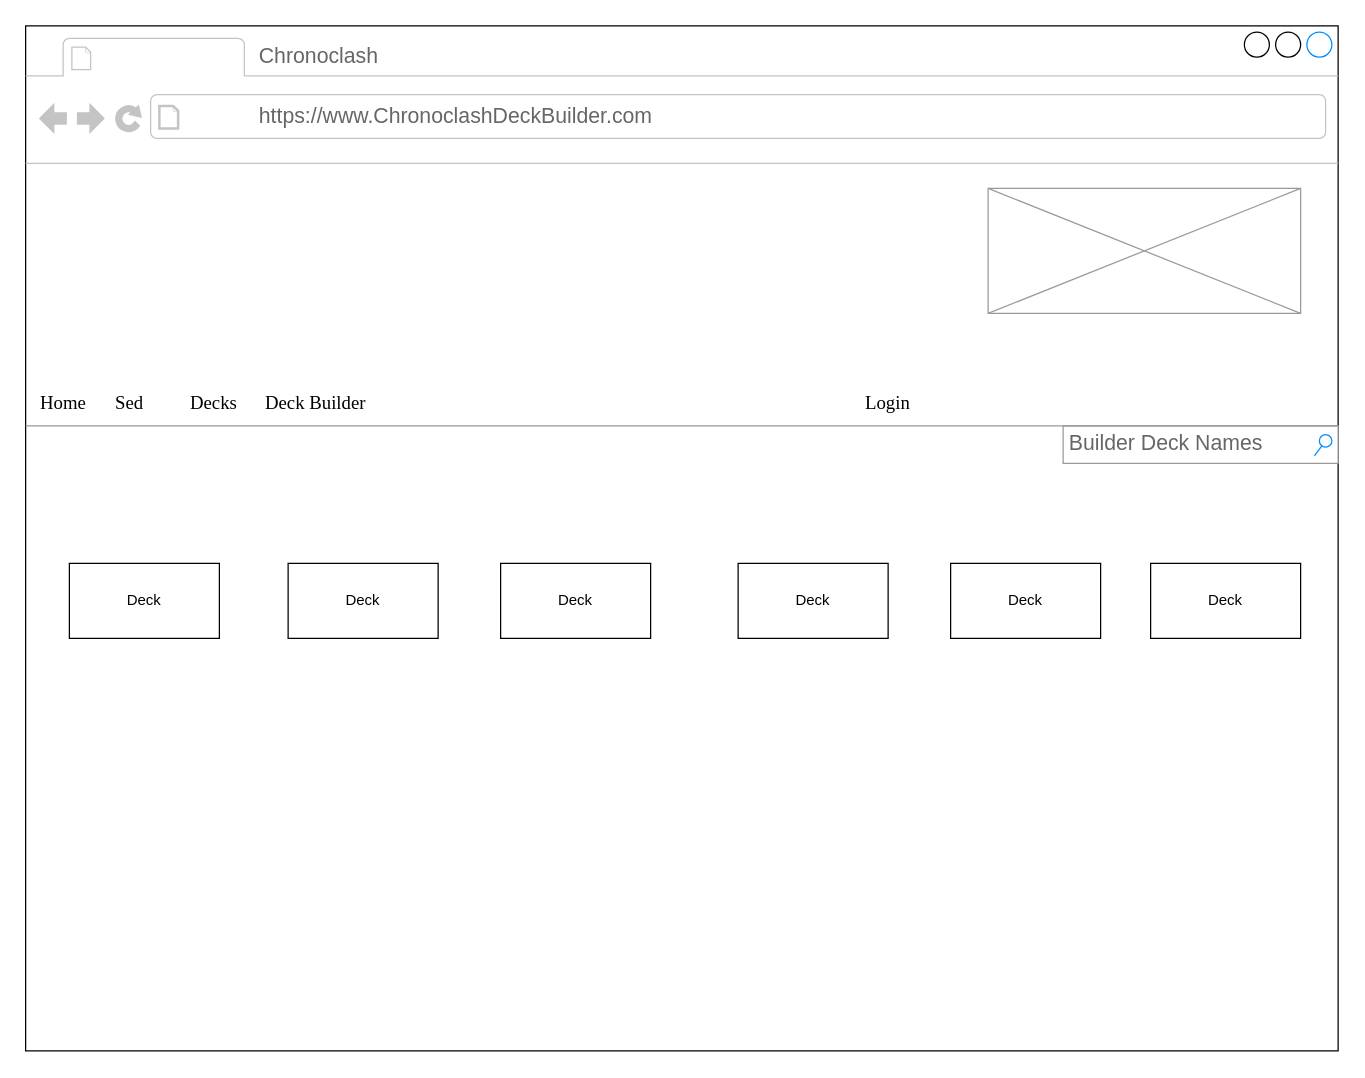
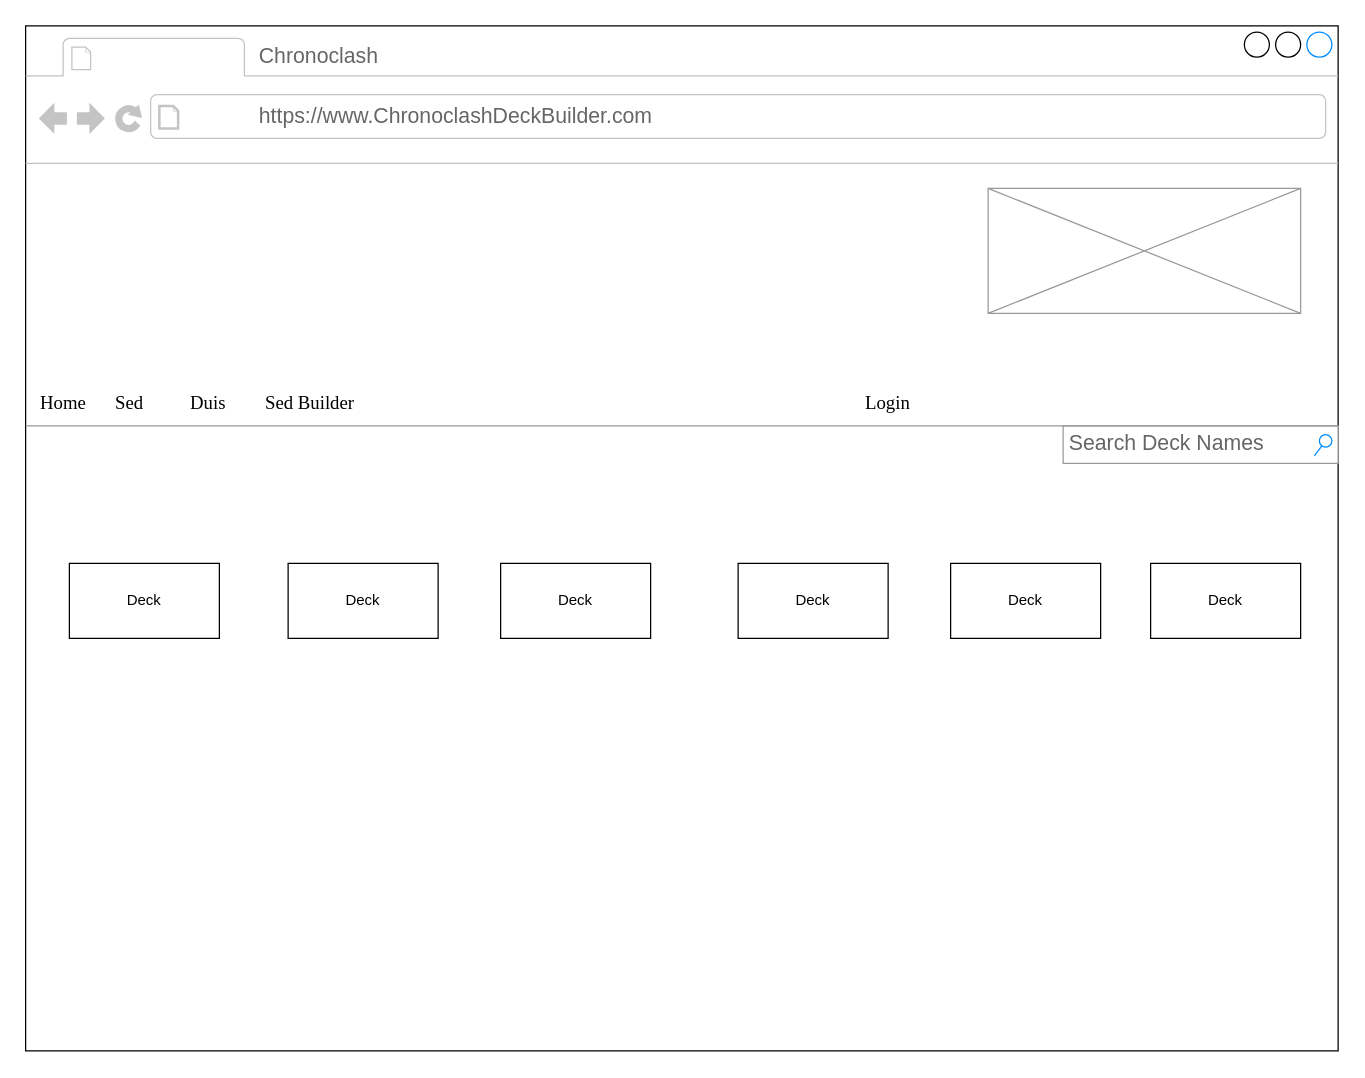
  <mxCell id="0" />
  <mxCell id="1" parent="0" />
  <mxCell id="2" value="Lorem ipsum dolor sit amet, consectetur adipisicing elit, sed do eiusmod tempor incididunt ut labore et dolore magna aliqua. Ut enim ad minim veniam, quis nostrud exercitation ullamco laboris nisi ut aliquip ex ea commodo consequat. Duis aute irure dolor in reprehenderit in voluptate velit esse cillum dolore eu fugiat nulla pariatur. Excepteur sint occaecat cupidatat non proident, sunt in culpa qui officia deserunt mollit anim id est laborum.&lt;br&gt;Sed ut perspiciatis unde omnis iste natus error sit voluptatem accusantium doloremque laudantium, totam rem aperiam, eaque ipsa quae ab illo inventore veritatis et quasi architecto beatae vitae dicta sunt explicabo.&amp;nbsp;" style="text;spacingTop=-5;whiteSpace=wrap;html=1;align=left;fontSize=12;fontFamily=Helvetica;fillColor=none;strokeColor=none;rounded=0;shadow=1;labelBackgroundColor=none;" parent="1" vertex="1"><mxGeometry x="295" y="625" width="490" height="125" as="geometry" /></mxCell>
  <mxCell id="3" value="" style="strokeWidth=1;shadow=0;dashed=0;align=center;html=1;shape=mxgraph.mockup.containers.browserWindow;rSize=0;strokeColor=#000000;mainText=,;recursiveResize=0;rounded=0;labelBackgroundColor=none;fontFamily=Verdana;fontSize=12;fontStyle=0" parent="1" vertex="1"><mxGeometry x="20" y="20" width="1050" height="820" as="geometry" /></mxCell>
  <mxCell id="4" value="Chronoclash" style="strokeWidth=1;shadow=0;dashed=0;align=center;html=1;shape=mxgraph.mockup.containers.anchor;fontSize=17;fontColor=#666666;align=left;" parent="3" vertex="1"><mxGeometry x="185" y="12" width="110" height="26" as="geometry" /></mxCell>
  <mxCell id="5" value="https://www.ChronoclashDeckBuilder.com" style="strokeWidth=1;shadow=0;dashed=0;align=center;html=1;shape=mxgraph.mockup.containers.anchor;rSize=0;fontSize=17;fontColor=#666666;align=left;" parent="3" vertex="1"><mxGeometry x="185" y="60" width="250" height="26" as="geometry" /></mxCell>
  <mxCell id="6" value="Home" style="text;html=1;points=[];align=left;verticalAlign=top;spacingTop=-4;fontSize=15;fontFamily=Verdana" parent="3" vertex="1"><mxGeometry x="10" y="290" width="50" height="30" as="geometry" /></mxCell>
  <mxCell id="7" value="&lt;font color=&quot;#000000&quot; style=&quot;font-weight: normal&quot;&gt;Sed&lt;/font&gt;" style="text;html=1;points=[];align=left;verticalAlign=top;spacingTop=-4;fontSize=15;fontFamily=Verdana;fontColor=#3333FF;fontStyle=1" parent="3" vertex="1"><mxGeometry x="70" y="290" width="50" height="30" as="geometry" /></mxCell>
- <mxCell id="8" value="Decks" style="text;html=1;points=[];align=left;verticalAlign=top;spacingTop=-4;fontSize=15;fontFamily=Verdana" parent="3" vertex="1"><mxGeometry x="130" y="290" width="50" height="30" as="geometry" /></mxCell>
- <mxCell id="9" value="Builder Deck Names" style="strokeWidth=1;shadow=0;dashed=0;align=center;html=1;shape=mxgraph.mockup.forms.searchBox;strokeColor=#999999;mainText=;strokeColor2=#008cff;fontColor=#666666;fontSize=17;align=left;spacingLeft=3;rounded=0;labelBackgroundColor=none;" parent="3" vertex="1"><mxGeometry x="830" y="320" width="220" height="30" as="geometry" /></mxCell>
+ <mxCell id="8" value="Duis" style="text;html=1;points=[];align=left;verticalAlign=top;spacingTop=-4;fontSize=15;fontFamily=Verdana" parent="3" vertex="1"><mxGeometry x="130" y="290" width="50" height="30" as="geometry" /></mxCell>
+ <mxCell id="9" value="Search Deck Names" style="strokeWidth=1;shadow=0;dashed=0;align=center;html=1;shape=mxgraph.mockup.forms.searchBox;strokeColor=#999999;mainText=;strokeColor2=#008cff;fontColor=#666666;fontSize=17;align=left;spacingLeft=3;rounded=0;labelBackgroundColor=none;" parent="3" vertex="1"><mxGeometry x="830" y="320" width="220" height="30" as="geometry" /></mxCell>
  <mxCell id="10" value="" style="verticalLabelPosition=bottom;shadow=0;dashed=0;align=center;html=1;verticalAlign=top;strokeWidth=1;shape=mxgraph.mockup.markup.line;strokeColor=#999999;rounded=0;labelBackgroundColor=none;fillColor=#ffffff;fontFamily=Verdana;fontSize=12;fontColor=#000000;" parent="3" vertex="1"><mxGeometry y="310" width="1050" height="20" as="geometry" /></mxCell>
- <mxCell id="11" value="Deck Builder&amp;nbsp;" style="text;html=1;points=[];align=left;verticalAlign=top;spacingTop=-4;fontSize=15;fontFamily=Verdana" parent="3" vertex="1"><mxGeometry x="190" y="290" width="100" height="30" as="geometry" /></mxCell>
+ <mxCell id="11" value="Sed Builder&amp;nbsp;" style="text;html=1;points=[];align=left;verticalAlign=top;spacingTop=-4;fontSize=15;fontFamily=Verdana" parent="3" vertex="1"><mxGeometry x="190" y="290" width="100" height="30" as="geometry" /></mxCell>
  <mxCell id="12" value="" style="verticalLabelPosition=bottom;shadow=0;dashed=0;align=center;html=1;verticalAlign=top;strokeWidth=1;shape=mxgraph.mockup.graphics.simpleIcon;strokeColor=#999999;fillColor=#ffffff;rounded=0;labelBackgroundColor=none;fontFamily=Verdana;fontSize=12;fontColor=#000000;" parent="3" vertex="1"><mxGeometry x="770" y="130" width="250" height="100" as="geometry" /></mxCell>
  <mxCell id="13" value="Login" style="text;html=1;points=[];align=left;verticalAlign=top;spacingTop=-4;fontSize=15;fontFamily=Verdana" parent="3" vertex="1"><mxGeometry x="670" y="290" width="50" height="30" as="geometry" /></mxCell>
  <mxCell id="14" value="Deck" style="rounded=0;whiteSpace=wrap;html=1;" parent="3" vertex="1"><mxGeometry x="380" y="430" width="120" height="60" as="geometry" /></mxCell>
  <mxCell id="15" value="Deck" style="rounded=0;whiteSpace=wrap;html=1;" parent="3" vertex="1"><mxGeometry x="35" y="430" width="120" height="60" as="geometry" /></mxCell>
  <mxCell id="16" value="Deck" style="rounded=0;whiteSpace=wrap;html=1;" parent="3" vertex="1"><mxGeometry x="210" y="430" width="120" height="60" as="geometry" /></mxCell>
  <mxCell id="17" value="Deck" style="rounded=0;whiteSpace=wrap;html=1;" parent="3" vertex="1"><mxGeometry x="740" y="430" width="120" height="60" as="geometry" /></mxCell>
  <mxCell id="18" value="Deck" style="rounded=0;whiteSpace=wrap;html=1;" parent="3" vertex="1"><mxGeometry x="900" y="430" width="120" height="60" as="geometry" /></mxCell>
  <mxCell id="19" value="Deck" style="rounded=0;whiteSpace=wrap;html=1;" parent="3" vertex="1"><mxGeometry x="570" y="430" width="120" height="60" as="geometry" /></mxCell>
